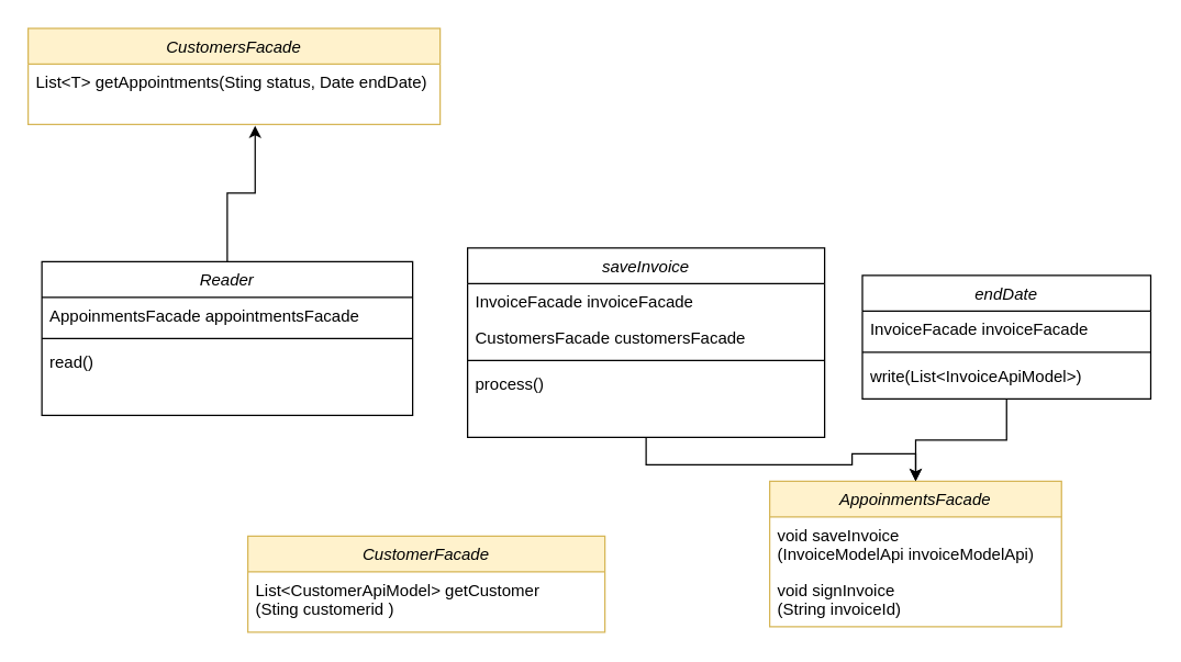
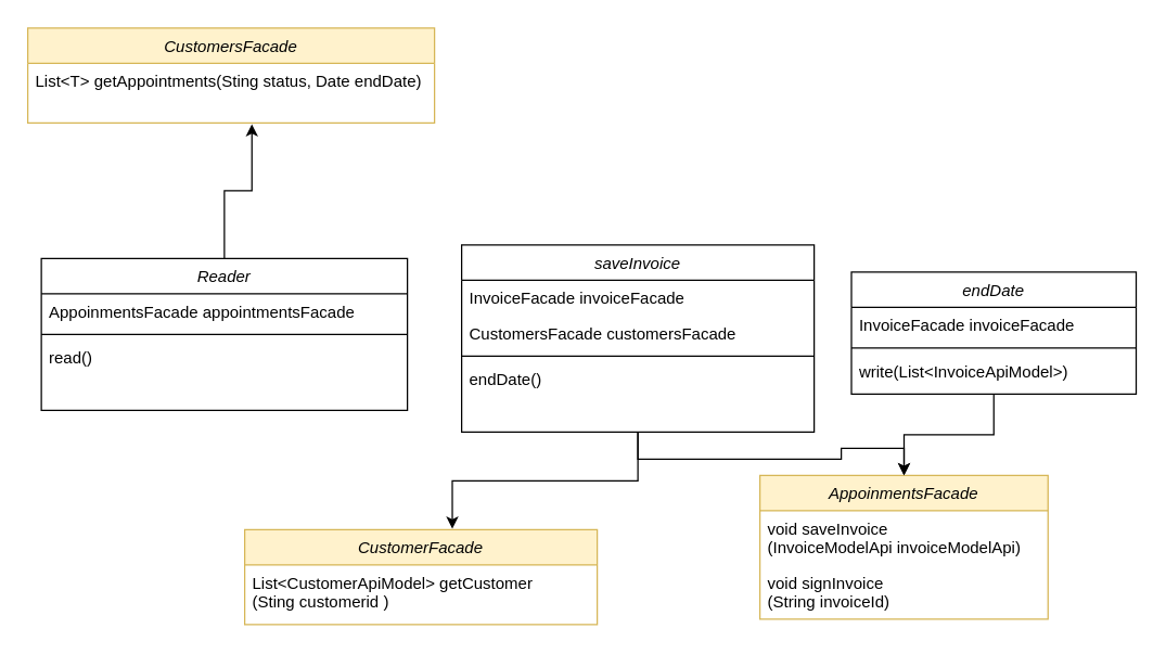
  <mxCell id="0" />
  <mxCell id="1" parent="0" />
  <mxCell id="2" value="AppoinmentsFacade" style="swimlane;fontStyle=2;align=center;verticalAlign=top;childLayout=stackLayout;horizontal=1;startSize=26;horizontalStack=0;resizeParent=1;resizeLast=0;collapsible=1;marginBottom=0;rounded=0;shadow=0;strokeWidth=1;fillColor=#fff2cc;strokeColor=#d6b656;" parent="1" vertex="1"><mxGeometry x="560" y="350" width="212.5" height="106" as="geometry"><mxRectangle x="230" y="140" width="160" height="26" as="alternateBounds" /></mxGeometry></mxCell>
  <mxCell id="3" value="void saveInvoice&#10;(InvoiceModelApi invoiceModelApi)" style="text;align=left;verticalAlign=top;spacingLeft=4;spacingRight=4;overflow=hidden;rotatable=0;points=[[0,0.5],[1,0.5]];portConstraint=eastwest;fillColor=none;" parent="2" vertex="1"><mxGeometry y="26" width="212.5" height="40" as="geometry" /></mxCell>
  <mxCell id="4" value="void signInvoice&#10;(String invoiceId)" style="text;align=left;verticalAlign=top;spacingLeft=4;spacingRight=4;overflow=hidden;rotatable=0;points=[[0,0.5],[1,0.5]];portConstraint=eastwest;fillColor=none;" vertex="1" parent="2"><mxGeometry y="66" width="212.5" height="40" as="geometry" /></mxCell>
  <mxCell id="5" value="Reader" style="swimlane;fontStyle=2;align=center;verticalAlign=top;childLayout=stackLayout;horizontal=1;startSize=26;horizontalStack=0;resizeParent=1;resizeLast=0;collapsible=1;marginBottom=0;rounded=0;shadow=0;strokeWidth=1;" parent="1" vertex="1"><mxGeometry x="30" y="190" width="270" height="112" as="geometry"><mxRectangle x="230" y="140" width="160" height="26" as="alternateBounds" /></mxGeometry></mxCell>
  <mxCell id="6" value="AppoinmentsFacade appointmentsFacade" style="text;align=left;verticalAlign=top;spacingLeft=4;spacingRight=4;overflow=hidden;rotatable=0;points=[[0,0.5],[1,0.5]];portConstraint=eastwest;" parent="5" vertex="1"><mxGeometry y="26" width="270" height="26" as="geometry" /></mxCell>
  <mxCell id="7" value="" style="line;html=1;strokeWidth=1;align=left;verticalAlign=middle;spacingTop=-1;spacingLeft=3;spacingRight=3;rotatable=0;labelPosition=right;points=[];portConstraint=eastwest;" parent="5" vertex="1"><mxGeometry y="52" width="270" height="8" as="geometry" /></mxCell>
  <mxCell id="8" value="read()" style="text;align=left;verticalAlign=top;spacingLeft=4;spacingRight=4;overflow=hidden;rotatable=0;points=[[0,0.5],[1,0.5]];portConstraint=eastwest;" parent="5" vertex="1"><mxGeometry y="60" width="270" height="26" as="geometry" /></mxCell>
  <mxCell id="9" style="edgeStyle=orthogonalEdgeStyle;rounded=0;orthogonalLoop=1;jettySize=auto;html=1;" parent="1" source="10" target="2" edge="1"><mxGeometry relative="1" as="geometry" /></mxCell>
  <mxCell id="10" value="endDate" style="swimlane;fontStyle=2;align=center;verticalAlign=top;childLayout=stackLayout;horizontal=1;startSize=26;horizontalStack=0;resizeParent=1;resizeLast=0;collapsible=1;marginBottom=0;rounded=0;shadow=0;strokeWidth=1;" parent="1" vertex="1"><mxGeometry x="627.5" y="200" width="210" height="90" as="geometry"><mxRectangle x="230" y="140" width="160" height="26" as="alternateBounds" /></mxGeometry></mxCell>
  <mxCell id="11" value="InvoiceFacade invoiceFacade" style="text;align=left;verticalAlign=top;spacingLeft=4;spacingRight=4;overflow=hidden;rotatable=0;points=[[0,0.5],[1,0.5]];portConstraint=eastwest;" parent="10" vertex="1"><mxGeometry y="26" width="210" height="26" as="geometry" /></mxCell>
  <mxCell id="12" value="" style="line;html=1;strokeWidth=1;align=left;verticalAlign=middle;spacingTop=-1;spacingLeft=3;spacingRight=3;rotatable=0;labelPosition=right;points=[];portConstraint=eastwest;" parent="10" vertex="1"><mxGeometry y="52" width="210" height="8" as="geometry" /></mxCell>
  <mxCell id="13" value="write(List&lt;InvoiceApiModel&gt;)" style="text;align=left;verticalAlign=top;spacingLeft=4;spacingRight=4;overflow=hidden;rotatable=0;points=[[0,0.5],[1,0.5]];portConstraint=eastwest;" parent="10" vertex="1"><mxGeometry y="60" width="210" height="26" as="geometry" /></mxCell>
  <mxCell id="14" value="CustomersFacade" style="swimlane;fontStyle=2;align=center;verticalAlign=top;childLayout=stackLayout;horizontal=1;startSize=26;horizontalStack=0;resizeParent=1;resizeLast=0;collapsible=1;marginBottom=0;rounded=0;shadow=0;strokeWidth=1;fillColor=#fff2cc;strokeColor=#d6b656;" parent="1" vertex="1"><mxGeometry x="20" y="20" width="300" height="70" as="geometry"><mxRectangle x="230" y="140" width="160" height="26" as="alternateBounds" /></mxGeometry></mxCell>
  <mxCell id="15" value="List&lt;T&gt; getAppointments(Sting status, Date endDate) " style="text;align=left;verticalAlign=top;spacingLeft=4;spacingRight=4;overflow=hidden;rotatable=0;points=[[0,0.5],[1,0.5]];portConstraint=eastwest;fillColor=none;" parent="14" vertex="1"><mxGeometry y="26" width="300" height="44" as="geometry" /></mxCell>
  <mxCell id="16" value="CustomerFacade" style="swimlane;fontStyle=2;align=center;verticalAlign=top;childLayout=stackLayout;horizontal=1;startSize=26;horizontalStack=0;resizeParent=1;resizeLast=0;collapsible=1;marginBottom=0;rounded=0;shadow=0;strokeWidth=1;fillColor=#fff2cc;strokeColor=#d6b656;" parent="1" vertex="1"><mxGeometry x="180" y="390" width="260" height="70" as="geometry"><mxRectangle x="230" y="140" width="160" height="26" as="alternateBounds" /></mxGeometry></mxCell>
  <mxCell id="17" value="List&lt;CustomerApiModel&gt; getCustomer&#10;(Sting customerid ) " style="text;align=left;verticalAlign=top;spacingLeft=4;spacingRight=4;overflow=hidden;rotatable=0;points=[[0,0.5],[1,0.5]];portConstraint=eastwest;fillColor=none;" parent="16" vertex="1"><mxGeometry y="26" width="260" height="44" as="geometry" /></mxCell>
  <mxCell id="18" style="edgeStyle=orthogonalEdgeStyle;rounded=0;orthogonalLoop=1;jettySize=auto;html=1;" parent="1" source="19" target="2" edge="1"><mxGeometry relative="1" as="geometry" /></mxCell>
  <mxCell id="19" value="saveInvoice" style="swimlane;fontStyle=2;align=center;verticalAlign=top;childLayout=stackLayout;horizontal=1;startSize=26;horizontalStack=0;resizeParent=1;resizeLast=0;collapsible=1;marginBottom=0;rounded=0;shadow=0;strokeWidth=1;" parent="1" vertex="1"><mxGeometry x="340" y="180" width="260" height="138" as="geometry"><mxRectangle x="230" y="140" width="160" height="26" as="alternateBounds" /></mxGeometry></mxCell>
  <mxCell id="20" value="InvoiceFacade invoiceFacade" style="text;align=left;verticalAlign=top;spacingLeft=4;spacingRight=4;overflow=hidden;rotatable=0;points=[[0,0.5],[1,0.5]];portConstraint=eastwest;" parent="19" vertex="1"><mxGeometry y="26" width="260" height="26" as="geometry" /></mxCell>
  <mxCell id="21" value="CustomersFacade customersFacade" style="text;align=left;verticalAlign=top;spacingLeft=4;spacingRight=4;overflow=hidden;rotatable=0;points=[[0,0.5],[1,0.5]];portConstraint=eastwest;" parent="19" vertex="1"><mxGeometry y="52" width="260" height="26" as="geometry" /></mxCell>
  <mxCell id="22" value="" style="line;html=1;strokeWidth=1;align=left;verticalAlign=middle;spacingTop=-1;spacingLeft=3;spacingRight=3;rotatable=0;labelPosition=right;points=[];portConstraint=eastwest;" parent="19" vertex="1"><mxGeometry y="78" width="260" height="8" as="geometry" /></mxCell>
- <mxCell id="23" value="process()" style="text;align=left;verticalAlign=top;spacingLeft=4;spacingRight=4;overflow=hidden;rotatable=0;points=[[0,0.5],[1,0.5]];portConstraint=eastwest;" parent="19" vertex="1"><mxGeometry y="86" width="260" height="26" as="geometry" /></mxCell>
+ <mxCell id="23" value="endDate()" style="text;align=left;verticalAlign=top;spacingLeft=4;spacingRight=4;overflow=hidden;rotatable=0;points=[[0,0.5],[1,0.5]];portConstraint=eastwest;" parent="19" vertex="1"><mxGeometry y="86" width="260" height="26" as="geometry" /></mxCell>
+ <mxCell id="24" style="edgeStyle=orthogonalEdgeStyle;rounded=0;orthogonalLoop=1;jettySize=auto;html=1;entryX=0.589;entryY=-0.009;entryDx=0;entryDy=0;entryPerimeter=0;" parent="1" source="19" target="16" edge="1"><mxGeometry relative="1" as="geometry" /></mxCell>
  <mxCell id="25" style="edgeStyle=orthogonalEdgeStyle;rounded=0;orthogonalLoop=1;jettySize=auto;html=1;entryX=0.551;entryY=1.021;entryDx=0;entryDy=0;entryPerimeter=0;" parent="1" source="5" target="15" edge="1"><mxGeometry relative="1" as="geometry" /></mxCell>
